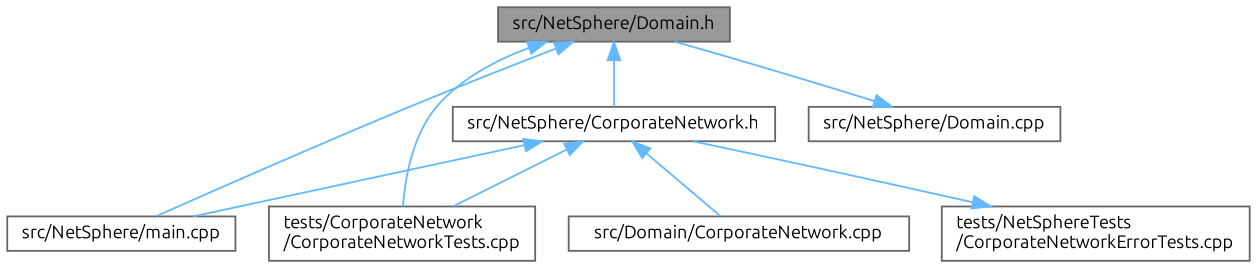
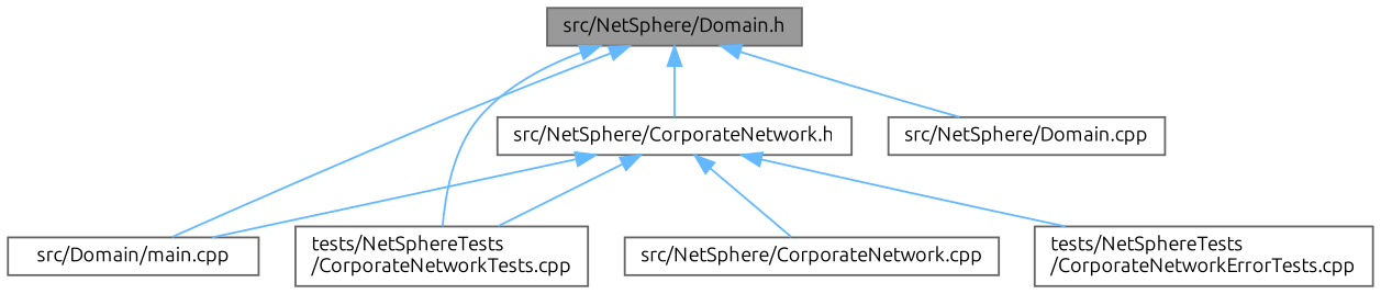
  digraph {
    fontname=Ubuntu
    node [color=grey40 fillcolor=white fontname=Ubuntu fontsize=10 shape=box style=filled]
    edge [color=steelblue1 dir=back fontname=Ubuntu fontsize=10 labelfontname=Helvetica labelfontsize=10 style=solid]
    n1 [color=gray40 fillcolor=grey60 fontcolor=black height=0.2 label="src/NetSphere/Domain.h" width=0.4]
    n2 [height=0.2 label="src/NetSphere/CorporateNetwork.h" width=0.4]
-   n3 [height=0.2 label="src/NetSphere/main.cpp" width=0.4]
-   n4 [height=0.2 label="tests/CorporateNetwork\l/CorporateNetworkTests.cpp" width=0.4]
+   n3 [height=0.2 label="src/Domain/main.cpp" width=0.4]
+   n4 [height=0.2 label="tests/NetSphereTests\l/CorporateNetworkTests.cpp" width=0.4]
    n5 [height=0.2 label="src/NetSphere/Domain.cpp" width=0.4]
-   n6 [height=0.2 label="src/Domain/CorporateNetwork.cpp" width=0.4]
+   n6 [height=0.2 label="src/NetSphere/CorporateNetwork.cpp" width=0.4]
    n7 [height=0.2 label="tests/NetSphereTests\l/CorporateNetworkErrorTests.cpp" width=0.4]
    n1 -> n2
    n1 -> n3
    n1 -> n4
-   n5 -> n1
+   n1 -> n5
    n2 -> n3
    n2 -> n4
    n2 -> n6
-   n7 -> n2
+   n2 -> n7
  }
